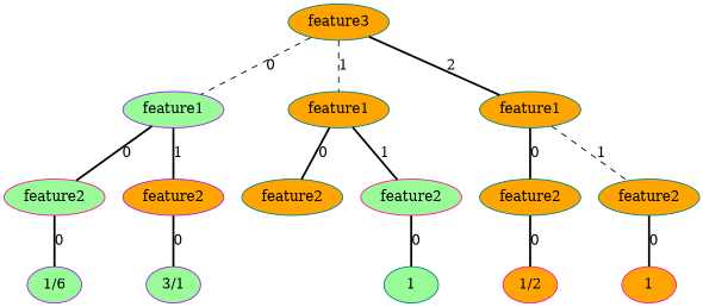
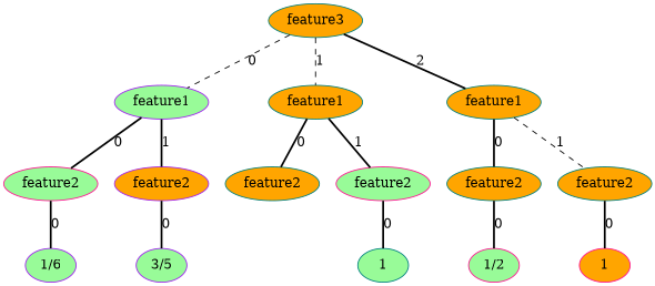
  graph {
    node [color=teal fillcolor=orange style=filled]
    edge [style=bold]
    n1 [label=feature3]
    n2 [color=purple fillcolor=palegreen label=feature1]
    n3 [label=feature1]
    n4 [label=feature1]
    n5 [color=deeppink fillcolor=palegreen label=feature2]
    n6 [color=purple label=feature2]
    n7 [label=feature2]
    n8 [color=deeppink fillcolor=palegreen label=feature2]
    n9 [label=feature2]
    n10 [label=feature2]
    n11 [color=purple fillcolor=palegreen label="1/6"]
-   n12 [color=purple fillcolor=palegreen label="3/1"]
+   n12 [color=purple fillcolor=palegreen label="3/5"]
    n13 [fillcolor=palegreen label=1]
-   n14 [color=deeppink label="1/2"]
+   n14 [color=deeppink fillcolor=palegreen label="1/2"]
    n15 [color=deeppink label=1]
    n1 -- n2 [label=0 style=dashed]
    n1 -- n3 [label=1 style=dashed]
    n1 -- n4 [label=2]
    n2 -- n5 [label=0]
    n2 -- n6 [label=1]
    n3 -- n7 [label=0]
    n3 -- n8 [label=1]
    n4 -- n9 [label=0]
    n4 -- n10 [label=1 style=dashed]
    n5 -- n11 [label=0]
    n6 -- n12 [label=0]
    n8 -- n13 [label=0]
    n9 -- n14 [label=0]
    n10 -- n15 [label=0]
  }
